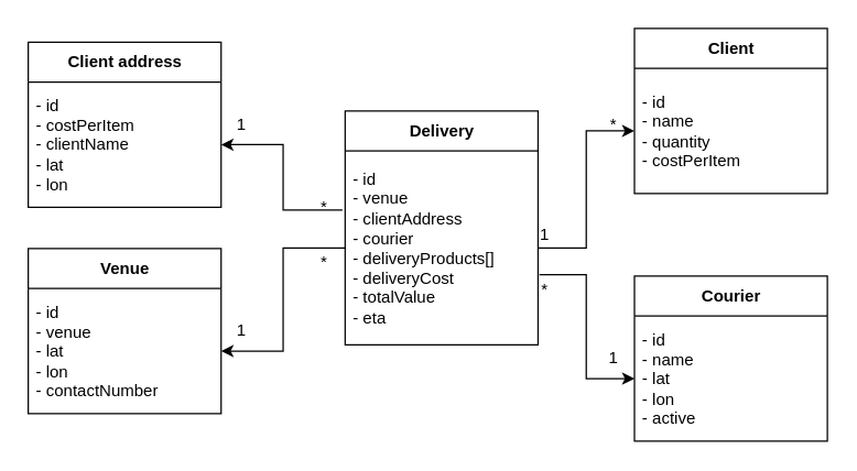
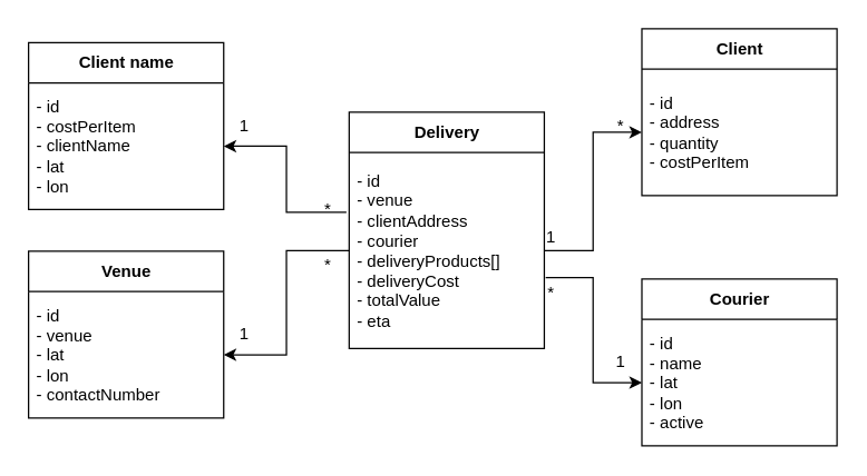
  <mxCell id="0" />
  <mxCell id="1" parent="0" />
- <mxCell id="2" value="Client address" style="swimlane;fontStyle=1;align=center;verticalAlign=middle;childLayout=stackLayout;horizontal=1;startSize=29;horizontalStack=0;resizeParent=1;resizeParentMax=0;resizeLast=0;collapsible=0;marginBottom=0;html=1;" vertex="1" parent="1"><mxGeometry x="20" y="30" width="140" height="120" as="geometry" /></mxCell>
+ <mxCell id="2" value="Client name" style="swimlane;fontStyle=1;align=center;verticalAlign=middle;childLayout=stackLayout;horizontal=1;startSize=29;horizontalStack=0;resizeParent=1;resizeParentMax=0;resizeLast=0;collapsible=0;marginBottom=0;html=1;" vertex="1" parent="1"><mxGeometry x="20" y="30" width="140" height="120" as="geometry" /></mxCell>
  <mxCell id="3" value="- id&lt;br&gt;- costPerItem&lt;br&gt;- clientName&lt;br&gt;- lat&lt;br&gt;- lon" style="text;html=1;strokeColor=none;fillColor=none;align=left;verticalAlign=middle;spacingLeft=4;spacingRight=4;overflow=hidden;rotatable=0;points=[[0,0.5],[1,0.5]];portConstraint=eastwest;" vertex="1" parent="2"><mxGeometry y="29" width="140" height="91" as="geometry" /></mxCell>
  <mxCell id="4" value="Venue" style="swimlane;fontStyle=1;align=center;verticalAlign=middle;childLayout=stackLayout;horizontal=1;startSize=29;horizontalStack=0;resizeParent=1;resizeParentMax=0;resizeLast=0;collapsible=0;marginBottom=0;html=1;" vertex="1" parent="1"><mxGeometry x="20" y="180" width="140" height="120" as="geometry" /></mxCell>
  <mxCell id="5" value="- id&lt;br&gt;- venue&lt;br&gt;- lat&lt;br&gt;- lon&lt;br&gt;- contactNumber" style="text;html=1;strokeColor=none;fillColor=none;align=left;verticalAlign=middle;spacingLeft=4;spacingRight=4;overflow=hidden;rotatable=0;points=[[0,0.5],[1,0.5]];portConstraint=eastwest;" vertex="1" parent="4"><mxGeometry y="29" width="140" height="91" as="geometry" /></mxCell>
  <mxCell id="6" value="Delivery" style="swimlane;fontStyle=1;align=center;verticalAlign=middle;childLayout=stackLayout;horizontal=1;startSize=29;horizontalStack=0;resizeParent=1;resizeParentMax=0;resizeLast=0;collapsible=0;marginBottom=0;html=1;" vertex="1" parent="1"><mxGeometry x="250" y="80" width="140" height="170" as="geometry" /></mxCell>
  <mxCell id="7" value="- id&lt;br&gt;- venue&lt;br&gt;- clientAddress&lt;br&gt;- courier&lt;br&gt;- deliveryProducts[]&lt;br&gt;- deliveryCost&lt;br&gt;- totalValue&lt;br&gt;- eta" style="text;html=1;strokeColor=none;fillColor=none;align=left;verticalAlign=middle;spacingLeft=4;spacingRight=4;overflow=hidden;rotatable=0;points=[[0,0.5],[1,0.5]];portConstraint=eastwest;" vertex="1" parent="6"><mxGeometry y="29" width="140" height="141" as="geometry" /></mxCell>
  <mxCell id="8" value="Client" style="swimlane;fontStyle=1;align=center;verticalAlign=middle;childLayout=stackLayout;horizontal=1;startSize=29;horizontalStack=0;resizeParent=1;resizeParentMax=0;resizeLast=0;collapsible=0;marginBottom=0;html=1;" vertex="1" parent="1"><mxGeometry x="460" y="20" width="140" height="120" as="geometry" /></mxCell>
- <mxCell id="9" value="- id&lt;br&gt;- name&lt;br&gt;- quantity&lt;br&gt;- costPerItem" style="text;html=1;strokeColor=none;fillColor=none;align=left;verticalAlign=middle;spacingLeft=4;spacingRight=4;overflow=hidden;rotatable=0;points=[[0,0.5],[1,0.5]];portConstraint=eastwest;" vertex="1" parent="8"><mxGeometry y="29" width="140" height="91" as="geometry" /></mxCell>
+ <mxCell id="9" value="- id&lt;br&gt;- address&lt;br&gt;- quantity&lt;br&gt;- costPerItem" style="text;html=1;strokeColor=none;fillColor=none;align=left;verticalAlign=middle;spacingLeft=4;spacingRight=4;overflow=hidden;rotatable=0;points=[[0,0.5],[1,0.5]];portConstraint=eastwest;" vertex="1" parent="8"><mxGeometry y="29" width="140" height="91" as="geometry" /></mxCell>
  <mxCell id="10" value="Courier" style="swimlane;fontStyle=1;align=center;verticalAlign=middle;childLayout=stackLayout;horizontal=1;startSize=29;horizontalStack=0;resizeParent=1;resizeParentMax=0;resizeLast=0;collapsible=0;marginBottom=0;html=1;" vertex="1" parent="1"><mxGeometry x="460" y="200" width="140" height="120" as="geometry" /></mxCell>
  <mxCell id="11" value="- id&lt;br&gt;- name&lt;br&gt;- lat&lt;br&gt;- lon&lt;br&gt;- active" style="text;html=1;strokeColor=none;fillColor=none;align=left;verticalAlign=middle;spacingLeft=4;spacingRight=4;overflow=hidden;rotatable=0;points=[[0,0.5],[1,0.5]];portConstraint=eastwest;" vertex="1" parent="10"><mxGeometry y="29" width="140" height="91" as="geometry" /></mxCell>
  <mxCell id="12" style="edgeStyle=orthogonalEdgeStyle;rounded=0;orthogonalLoop=1;jettySize=auto;html=1;exitX=-0.014;exitY=0.305;exitDx=0;exitDy=0;entryX=1;entryY=0.5;entryDx=0;entryDy=0;exitPerimeter=0;" edge="1" parent="1" source="7" target="3"><mxGeometry relative="1" as="geometry" /></mxCell>
  <mxCell id="13" style="edgeStyle=orthogonalEdgeStyle;rounded=0;orthogonalLoop=1;jettySize=auto;html=1;exitX=0;exitY=0.5;exitDx=0;exitDy=0;entryX=1;entryY=0.5;entryDx=0;entryDy=0;" edge="1" parent="1" source="7" target="5"><mxGeometry relative="1" as="geometry" /></mxCell>
  <mxCell id="14" style="edgeStyle=orthogonalEdgeStyle;rounded=0;orthogonalLoop=1;jettySize=auto;html=1;exitX=1;exitY=0.5;exitDx=0;exitDy=0;" edge="1" parent="1" source="7" target="9"><mxGeometry relative="1" as="geometry" /></mxCell>
  <mxCell id="15" style="edgeStyle=orthogonalEdgeStyle;rounded=0;orthogonalLoop=1;jettySize=auto;html=1;exitX=1.007;exitY=0.638;exitDx=0;exitDy=0;entryX=0;entryY=0.5;entryDx=0;entryDy=0;exitPerimeter=0;" edge="1" parent="1" source="7" target="11"><mxGeometry relative="1" as="geometry" /></mxCell>
  <mxCell id="16" value="*" style="text;html=1;strokeColor=none;fillColor=none;align=center;verticalAlign=middle;whiteSpace=wrap;rounded=0;" vertex="1" parent="1"><mxGeometry x="230" y="140" width="10" height="20" as="geometry" /></mxCell>
  <mxCell id="17" value="*" style="text;html=1;strokeColor=none;fillColor=none;align=center;verticalAlign=middle;whiteSpace=wrap;rounded=0;" vertex="1" parent="1"><mxGeometry x="230" y="180" width="10" height="20" as="geometry" /></mxCell>
  <mxCell id="18" value="*" style="text;html=1;strokeColor=none;fillColor=none;align=center;verticalAlign=middle;whiteSpace=wrap;rounded=0;" vertex="1" parent="1"><mxGeometry x="440" y="80" width="10" height="20" as="geometry" /></mxCell>
  <mxCell id="19" value="1" style="text;html=1;strokeColor=none;fillColor=none;align=center;verticalAlign=middle;whiteSpace=wrap;rounded=0;" vertex="1" parent="1"><mxGeometry x="170" y="80" width="10" height="20" as="geometry" /></mxCell>
  <mxCell id="20" value="1" style="text;html=1;strokeColor=none;fillColor=none;align=center;verticalAlign=middle;whiteSpace=wrap;rounded=0;" vertex="1" parent="1"><mxGeometry x="170" y="230" width="10" height="20" as="geometry" /></mxCell>
  <mxCell id="21" value="1" style="text;html=1;strokeColor=none;fillColor=none;align=center;verticalAlign=middle;whiteSpace=wrap;rounded=0;" vertex="1" parent="1"><mxGeometry x="390" y="160" width="10" height="20" as="geometry" /></mxCell>
  <mxCell id="22" value="1" style="text;html=1;strokeColor=none;fillColor=none;align=center;verticalAlign=middle;whiteSpace=wrap;rounded=0;" vertex="1" parent="1"><mxGeometry x="440" y="250" width="10" height="20" as="geometry" /></mxCell>
  <mxCell id="23" value="*" style="text;html=1;strokeColor=none;fillColor=none;align=center;verticalAlign=middle;whiteSpace=wrap;rounded=0;" vertex="1" parent="1"><mxGeometry x="390" y="200" width="10" height="20" as="geometry" /></mxCell>
